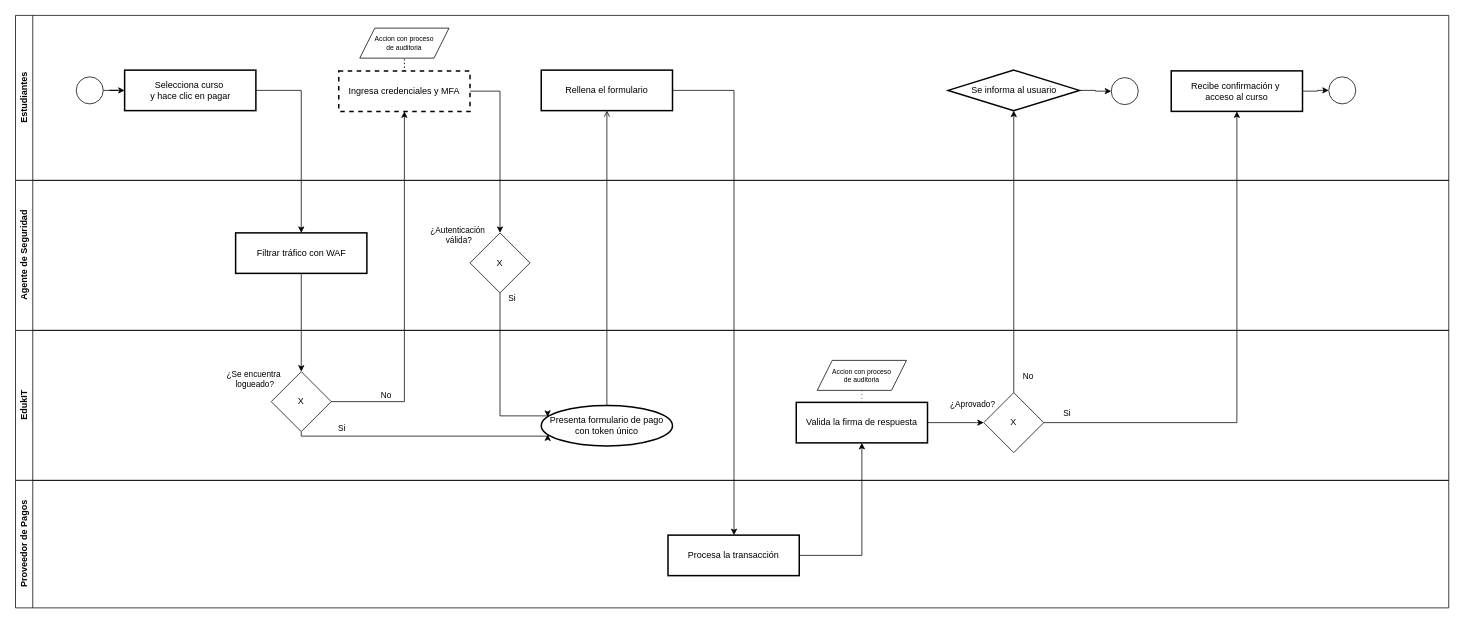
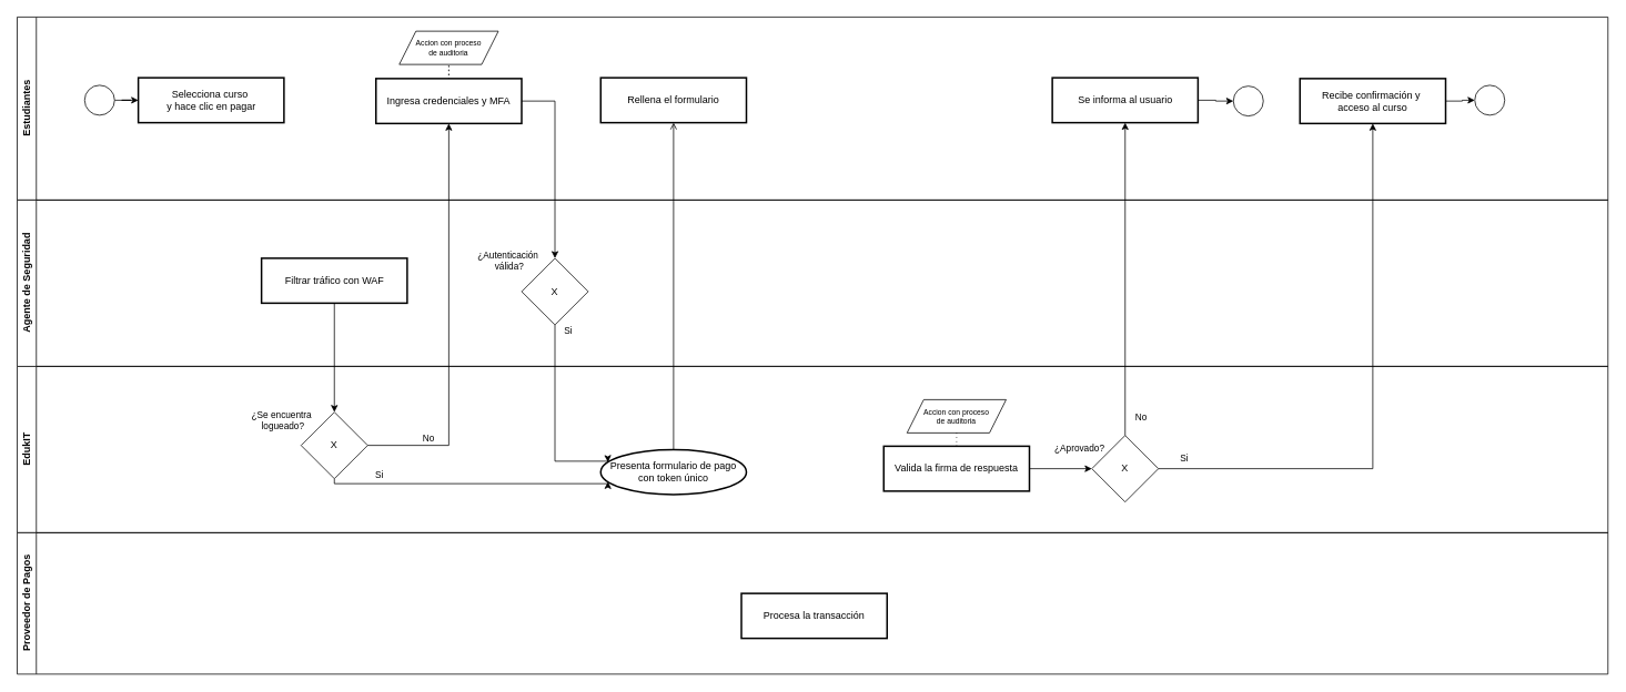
  <mxCell id="0" />
  <mxCell id="1" parent="0" />
  <mxCell id="2" value="Estudiantes" style="swimlane;horizontal=0;whiteSpace=wrap;html=1;" vertex="1" parent="1"><mxGeometry x="20" y="20" width="1911" height="220" as="geometry" /></mxCell>
  <mxCell id="3" value="Selecciona curso &#10;y hace clic en pagar" style="whiteSpace=wrap;strokeWidth=2;" vertex="1" parent="2"><mxGeometry x="145.5" y="73" width="175" height="54" as="geometry" /></mxCell>
  <mxCell id="4" style="edgeStyle=orthogonalEdgeStyle;rounded=0;orthogonalLoop=1;jettySize=auto;html=1;entryX=0;entryY=0.5;entryDx=0;entryDy=0;" edge="1" parent="2" source="5" target="3"><mxGeometry relative="1" as="geometry" /></mxCell>
  <mxCell id="5" value="" style="ellipse;whiteSpace=wrap;html=1;aspect=fixed;" vertex="1" parent="2"><mxGeometry x="81" y="82" width="36" height="36" as="geometry" /></mxCell>
  <mxCell id="6" style="edgeStyle=orthogonalEdgeStyle;rounded=0;orthogonalLoop=1;jettySize=auto;html=1;endArrow=none;endFill=0;dashed=1;dashPattern=1 4;" edge="1" parent="2" source="7" target="9"><mxGeometry relative="1" as="geometry" /></mxCell>
- <mxCell id="7" value="Ingresa credenciales y MFA" style="whiteSpace=wrap;strokeWidth=2;dashed=1;" vertex="1" parent="2"><mxGeometry x="431" y="74" width="175" height="54" as="geometry" /></mxCell>
+ <mxCell id="7" value="Ingresa credenciales y MFA" style="whiteSpace=wrap;strokeWidth=2;" vertex="1" parent="2"><mxGeometry x="431" y="74" width="175" height="54" as="geometry" /></mxCell>
  <mxCell id="8" value="Rellena el formulario" style="whiteSpace=wrap;strokeWidth=2;" vertex="1" parent="2"><mxGeometry x="701" y="73" width="175" height="54" as="geometry" /></mxCell>
  <mxCell id="9" value="Accion con proceso&lt;div&gt;de auditoria&lt;/div&gt;" style="shape=parallelogram;perimeter=parallelogramPerimeter;whiteSpace=wrap;html=1;fixedSize=1;fontSize=9;" vertex="1" parent="2"><mxGeometry x="459" y="17" width="119" height="40" as="geometry" /></mxCell>
  <mxCell id="10" style="edgeStyle=orthogonalEdgeStyle;rounded=0;orthogonalLoop=1;jettySize=auto;html=1;entryX=0;entryY=0.5;entryDx=0;entryDy=0;" edge="1" parent="2" source="11" target="14"><mxGeometry relative="1" as="geometry" /></mxCell>
- <mxCell id="11" value="Se informa al usuario" style="rhombus;whiteSpace=wrap;strokeWidth=2;" vertex="1" parent="2"><mxGeometry x="1243.5" y="73" width="175" height="54" as="geometry" /></mxCell>
+ <mxCell id="11" value="Se informa al usuario" style="whiteSpace=wrap;strokeWidth=2;" vertex="1" parent="2"><mxGeometry x="1243.5" y="73" width="175" height="54" as="geometry" /></mxCell>
  <mxCell id="12" style="edgeStyle=orthogonalEdgeStyle;rounded=0;orthogonalLoop=1;jettySize=auto;html=1;entryX=0;entryY=0.5;entryDx=0;entryDy=0;" edge="1" parent="2" source="13" target="15"><mxGeometry relative="1" as="geometry" /></mxCell>
  <mxCell id="13" value="Recibe confirmación y &#10;acceso al curso" style="whiteSpace=wrap;strokeWidth=2;" vertex="1" parent="2"><mxGeometry x="1541" y="74" width="175" height="54" as="geometry" /></mxCell>
  <mxCell id="14" value="" style="ellipse;whiteSpace=wrap;html=1;aspect=fixed;" vertex="1" parent="2"><mxGeometry x="1461" y="83" width="36" height="36" as="geometry" /></mxCell>
  <mxCell id="15" value="" style="ellipse;whiteSpace=wrap;html=1;aspect=fixed;" vertex="1" parent="2"><mxGeometry x="1751" y="82" width="36" height="36" as="geometry" /></mxCell>
  <mxCell id="16" value="EdukIT" style="swimlane;horizontal=0;whiteSpace=wrap;html=1;startSize=23;" vertex="1" parent="1"><mxGeometry x="20" y="440" width="1911" height="200" as="geometry" /></mxCell>
  <mxCell id="17" style="edgeStyle=orthogonalEdgeStyle;rounded=0;orthogonalLoop=1;jettySize=auto;html=1;entryX=0;entryY=0.75;entryDx=0;entryDy=0;exitX=0.5;exitY=1;exitDx=0;exitDy=0;" edge="1" parent="16" source="19" target="20"><mxGeometry relative="1" as="geometry"><Array as="points"><mxPoint x="381" y="141" /></Array></mxGeometry></mxCell>
  <mxCell id="18" value="Si" style="edgeLabel;html=1;align=center;verticalAlign=middle;resizable=0;points=[];" vertex="1" connectable="0" parent="17"><mxGeometry x="-0.643" y="-2" relative="1" as="geometry"><mxPoint x="-1" y="-13" as="offset" /></mxGeometry></mxCell>
  <mxCell id="19" value="X" style="rhombus;whiteSpace=wrap;html=1;" vertex="1" parent="16"><mxGeometry x="341" y="55" width="80" height="80" as="geometry" /></mxCell>
  <mxCell id="20" value="Presenta formulario de pago con token único" style="ellipse;whiteSpace=wrap;strokeWidth=2;" vertex="1" parent="16"><mxGeometry x="701" y="100" width="175" height="54" as="geometry" /></mxCell>
  <mxCell id="21" value="Proveedor de Pagos" style="swimlane;horizontal=0;whiteSpace=wrap;html=1;" vertex="1" parent="1"><mxGeometry x="20" y="640" width="1911" height="170" as="geometry" /></mxCell>
  <mxCell id="22" value="Procesa la transacción" style="whiteSpace=wrap;strokeWidth=2;" vertex="1" parent="21"><mxGeometry x="870" y="73" width="175" height="54" as="geometry" /></mxCell>
  <mxCell id="23" value="Agente de Seguridad" style="swimlane;horizontal=0;whiteSpace=wrap;html=1;startSize=23;" vertex="1" parent="1"><mxGeometry x="20" y="240" width="1911" height="200" as="geometry" /></mxCell>
  <mxCell id="24" value="X" style="rhombus;whiteSpace=wrap;html=1;" vertex="1" parent="23"><mxGeometry x="606" y="70" width="80" height="80" as="geometry" /></mxCell>
  <mxCell id="25" value="Filtrar tráfico con WAF" style="whiteSpace=wrap;strokeWidth=2;" vertex="1" parent="23"><mxGeometry x="293.5" y="70" width="175" height="54" as="geometry" /></mxCell>
  <mxCell id="26" value="Accion con proceso&lt;div&gt;de auditoria&lt;/div&gt;" style="shape=parallelogram;perimeter=parallelogramPerimeter;whiteSpace=wrap;html=1;fixedSize=1;fontSize=9;" vertex="1" parent="23"><mxGeometry x="1069" y="240" width="119" height="40" as="geometry" /></mxCell>
  <mxCell id="27" value="Valida la firma de respuesta" style="whiteSpace=wrap;strokeWidth=2;" vertex="1" parent="23"><mxGeometry x="1041" y="296" width="175" height="54" as="geometry" /></mxCell>
  <mxCell id="28" style="edgeStyle=orthogonalEdgeStyle;rounded=0;orthogonalLoop=1;jettySize=auto;html=1;endArrow=none;endFill=0;dashed=1;dashPattern=1 4;entryX=0.5;entryY=1;entryDx=0;entryDy=0;exitX=0.5;exitY=0;exitDx=0;exitDy=0;" edge="1" parent="23" source="27" target="26"><mxGeometry relative="1" as="geometry"><mxPoint x="1021" y="124" as="sourcePoint" /><mxPoint x="1021" y="100" as="targetPoint" /></mxGeometry></mxCell>
  <mxCell id="29" value="X" style="rhombus;whiteSpace=wrap;html=1;" vertex="1" parent="23"><mxGeometry x="1291" y="283" width="80" height="80" as="geometry" /></mxCell>
  <mxCell id="30" style="edgeStyle=orthogonalEdgeStyle;rounded=0;orthogonalLoop=1;jettySize=auto;html=1;entryX=0;entryY=0.5;entryDx=0;entryDy=0;" edge="1" parent="23" source="27" target="29"><mxGeometry relative="1" as="geometry" /></mxCell>
  <mxCell id="31" value="¿Aprovado?" style="edgeLabel;html=1;align=center;verticalAlign=middle;resizable=0;points=[];" vertex="1" connectable="0" parent="30"><mxGeometry x="-0.067" y="-1" relative="1" as="geometry"><mxPoint x="24" y="-26" as="offset" /></mxGeometry></mxCell>
  <mxCell id="32" style="edgeStyle=orthogonalEdgeStyle;rounded=0;orthogonalLoop=1;jettySize=auto;html=1;entryX=0.5;entryY=1;entryDx=0;entryDy=0;" edge="1" parent="1" source="19" target="7"><mxGeometry relative="1" as="geometry" /></mxCell>
  <mxCell id="33" value="No" style="edgeLabel;html=1;align=center;verticalAlign=middle;resizable=0;points=[];" vertex="1" connectable="0" parent="32"><mxGeometry x="-0.701" y="2" relative="1" as="geometry"><mxPoint y="-8" as="offset" /></mxGeometry></mxCell>
  <mxCell id="34" style="edgeStyle=orthogonalEdgeStyle;rounded=0;orthogonalLoop=1;jettySize=auto;html=1;entryX=0.5;entryY=0;entryDx=0;entryDy=0;jumpStyle=line;" edge="1" parent="1" source="7" target="24"><mxGeometry relative="1" as="geometry"><mxPoint x="658.5" y="513" as="targetPoint" /><Array as="points"><mxPoint x="666" y="121" /></Array></mxGeometry></mxCell>
  <mxCell id="35" value="¿Autenticación&amp;nbsp;&lt;div&gt;válida?&lt;/div&gt;" style="edgeLabel;html=1;align=center;verticalAlign=middle;resizable=0;points=[];" vertex="1" connectable="0" parent="34"><mxGeometry x="0.818" y="-1" relative="1" as="geometry"><mxPoint x="-55" y="23" as="offset" /></mxGeometry></mxCell>
  <mxCell id="36" style="edgeStyle=orthogonalEdgeStyle;rounded=0;orthogonalLoop=1;jettySize=auto;html=1;entryX=0;entryY=0.25;entryDx=0;entryDy=0;exitX=0.5;exitY=1;exitDx=0;exitDy=0;" edge="1" parent="1" source="24" target="20"><mxGeometry relative="1" as="geometry"><Array as="points"><mxPoint x="666" y="554" /></Array></mxGeometry></mxCell>
  <mxCell id="37" value="Si" style="edgeLabel;html=1;align=center;verticalAlign=middle;resizable=0;points=[];" vertex="1" connectable="0" parent="36"><mxGeometry x="-0.713" y="2" relative="1" as="geometry"><mxPoint x="13" y="-27" as="offset" /></mxGeometry></mxCell>
  <mxCell id="38" style="edgeStyle=orthogonalEdgeStyle;rounded=0;orthogonalLoop=1;jettySize=auto;html=1;entryX=0.5;entryY=1;entryDx=0;entryDy=0;endArrow=open;" edge="1" parent="1" source="20" target="8"><mxGeometry relative="1" as="geometry" /></mxCell>
- <mxCell id="39" style="edgeStyle=orthogonalEdgeStyle;rounded=0;orthogonalLoop=1;jettySize=auto;html=1;" edge="1" parent="1" source="8" target="22"><mxGeometry relative="1" as="geometry"><Array as="points"><mxPoint x="978" y="120" /></Array></mxGeometry></mxCell>
- <mxCell id="40" style="edgeStyle=orthogonalEdgeStyle;rounded=0;orthogonalLoop=1;jettySize=auto;html=1;entryX=0.5;entryY=1;entryDx=0;entryDy=0;" edge="1" parent="1" source="22" target="27"><mxGeometry relative="1" as="geometry"><mxPoint x="1186" y="740" as="targetPoint" /><Array as="points"><mxPoint x="1149" y="740" /></Array></mxGeometry></mxCell>
  <mxCell id="41" style="edgeStyle=orthogonalEdgeStyle;rounded=0;orthogonalLoop=1;jettySize=auto;html=1;entryX=0.5;entryY=1;entryDx=0;entryDy=0;" edge="1" parent="1" source="29" target="11"><mxGeometry relative="1" as="geometry" /></mxCell>
  <mxCell id="42" value="No" style="edgeLabel;html=1;align=center;verticalAlign=middle;resizable=0;points=[];" vertex="1" connectable="0" parent="41"><mxGeometry x="-0.706" y="-3" relative="1" as="geometry"><mxPoint x="15" y="32" as="offset" /></mxGeometry></mxCell>
  <mxCell id="43" style="edgeStyle=orthogonalEdgeStyle;rounded=0;orthogonalLoop=1;jettySize=auto;html=1;entryX=0.5;entryY=1;entryDx=0;entryDy=0;" edge="1" parent="1" source="29" target="13"><mxGeometry relative="1" as="geometry" /></mxCell>
  <mxCell id="44" value="Si" style="edgeLabel;html=1;align=center;verticalAlign=middle;resizable=0;points=[];" vertex="1" connectable="0" parent="43"><mxGeometry x="-0.844" y="1" relative="1" as="geometry"><mxPoint x="-22" y="-12" as="offset" /></mxGeometry></mxCell>
  <mxCell id="45" style="edgeStyle=orthogonalEdgeStyle;rounded=0;orthogonalLoop=1;jettySize=auto;html=1;entryX=0.5;entryY=0;entryDx=0;entryDy=0;exitX=0.5;exitY=1;exitDx=0;exitDy=0;" edge="1" parent="1" source="25" target="19"><mxGeometry relative="1" as="geometry"><mxPoint x="340.5" y="121" as="sourcePoint" /><mxPoint x="384" y="271" as="targetPoint" /><Array as="points"><mxPoint x="401" y="364" /></Array></mxGeometry></mxCell>
  <mxCell id="46" value="¿Se encuentra&amp;nbsp;&lt;div&gt;logueado?&lt;/div&gt;" style="edgeLabel;html=1;align=center;verticalAlign=middle;resizable=0;points=[];" vertex="1" connectable="0" parent="45"><mxGeometry x="0.511" y="-2" relative="1" as="geometry"><mxPoint x="-61" y="41" as="offset" /></mxGeometry></mxCell>
- <mxCell id="47" style="edgeStyle=orthogonalEdgeStyle;rounded=0;orthogonalLoop=1;jettySize=auto;html=1;entryX=0.5;entryY=0;entryDx=0;entryDy=0;" edge="1" parent="1" source="3" target="25"><mxGeometry relative="1" as="geometry"><Array as="points"><mxPoint x="401" y="120" /></Array></mxGeometry></mxCell>
